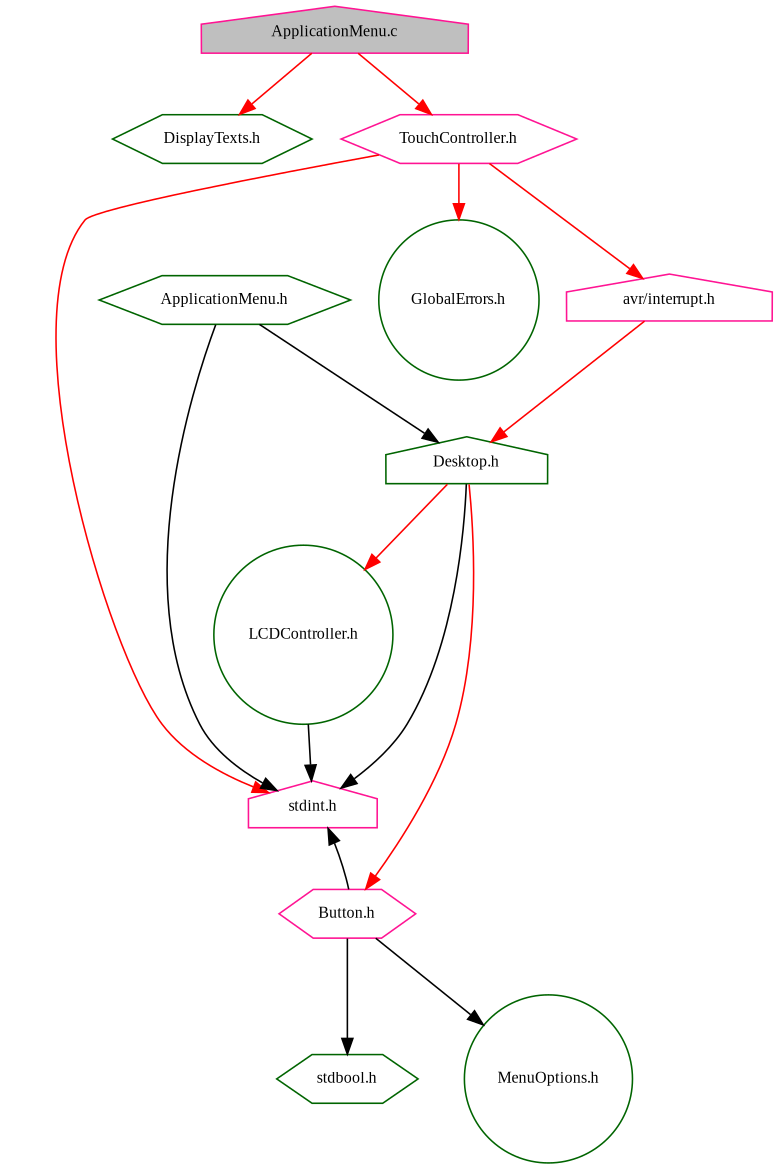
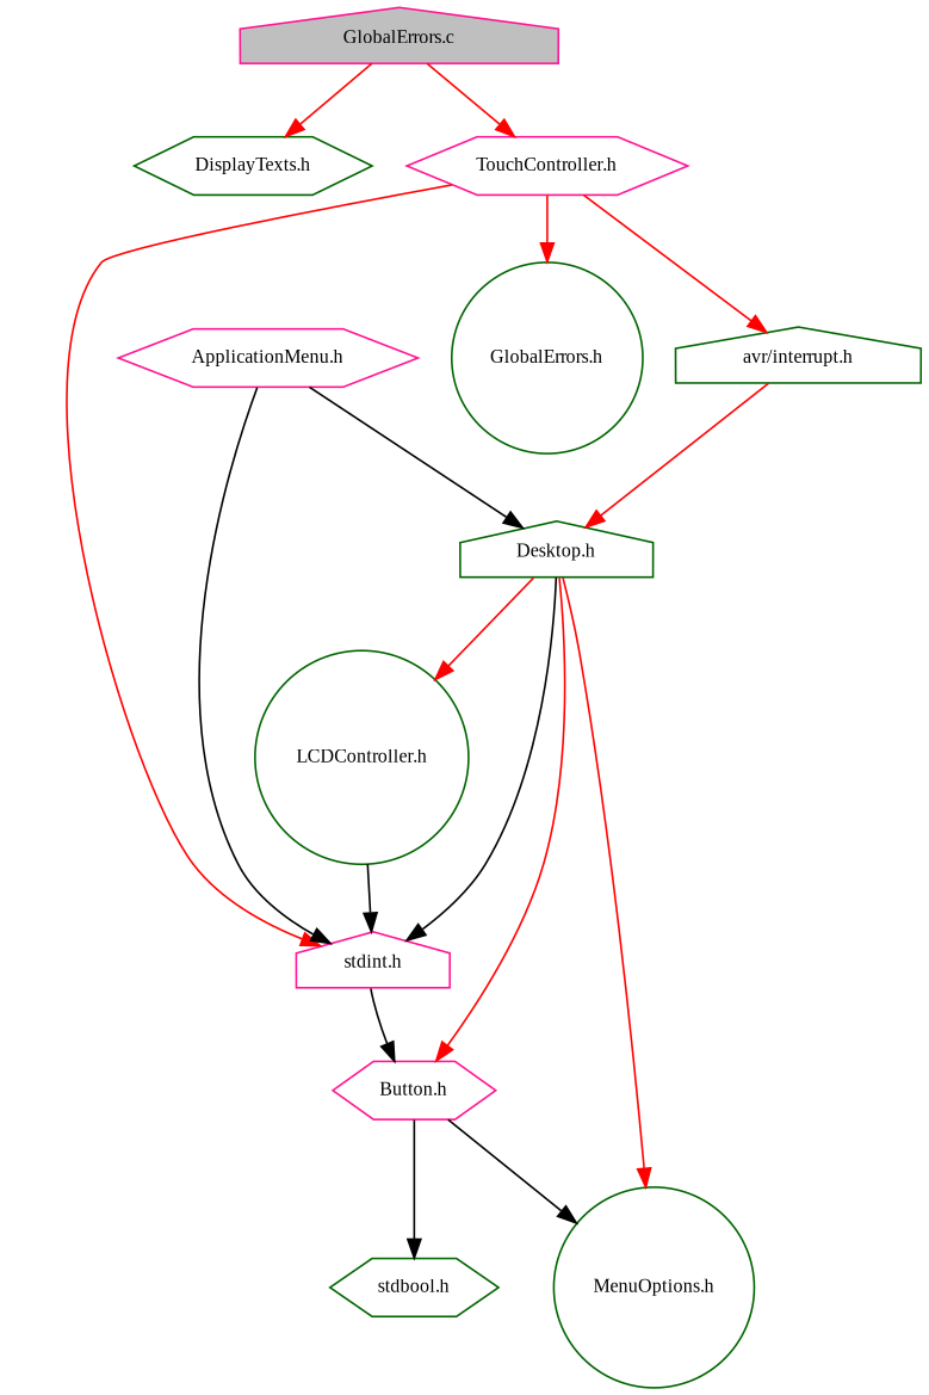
  digraph {
    node [color=deeppink fillcolor=white fontname=TimesNewRoman fontsize=10 shape=hexagon style=filled]
    edge [color=red fontname=TimesNewRoman fontsize=10 labelfontname=TimesNewRoman labelfontsize=10 style=solid]
-   n1 [fillcolor=grey75 fontcolor=black height=0.2 label="ApplicationMenu.c" shape=house width=0.4]
+   n1 [fillcolor=grey75 fontcolor=black height=0.2 label="GlobalErrors.c" shape=house width=0.4]
    n2 [color=darkgreen height=0.2 label="DisplayTexts.h" width=0.4]
    n3 [height=0.2 label="TouchController.h" width=0.4]
-   n4 [color=darkgreen height=0.2 label="ApplicationMenu.h" width=0.4]
+   n4 [height=0.2 label="ApplicationMenu.h" width=0.4]
    n5 [height=0.2 label="stdint.h" shape=house width=0.4]
    n6 [color=darkgreen height=0.2 label="Desktop.h" shape=house width=0.4]
-   n7 [height=0.2 label="avr/interrupt.h" shape=house width=0.4]
+   n7 [color=darkgreen height=0.2 label="avr/interrupt.h" shape=house width=0.4]
    n8 [color=darkgreen height=0.2 label="GlobalErrors.h" shape=circle width=0.4]
    n9 [color=darkgreen height=0.2 label="LCDController.h" shape=circle width=0.4]
    n10 [height=0.2 label="Button.h" width=0.4]
    n11 [color=darkgreen height=0.2 label="MenuOptions.h" shape=circle width=0.4]
    n12 [color=darkgreen height=0.2 label="stdbool.h" width=0.4]
    n1 -> n2
    n1 -> n3
    n3 -> n5
    n3 -> n7
    n3 -> n8
    n4 -> n5 [color=black]
    n4 -> n6 [color=black]
    n6 -> n5 [color=black]
    n6 -> n9
    n6 -> n10
+   n6 -> n11
    n7 -> n6
    n9 -> n5 [color=black]
-   n10 -> n5 [color=black]
+   n5 -> n10 [color=black]
    n10 -> n11 [color=black]
    n10 -> n12 [color=black]
  }
